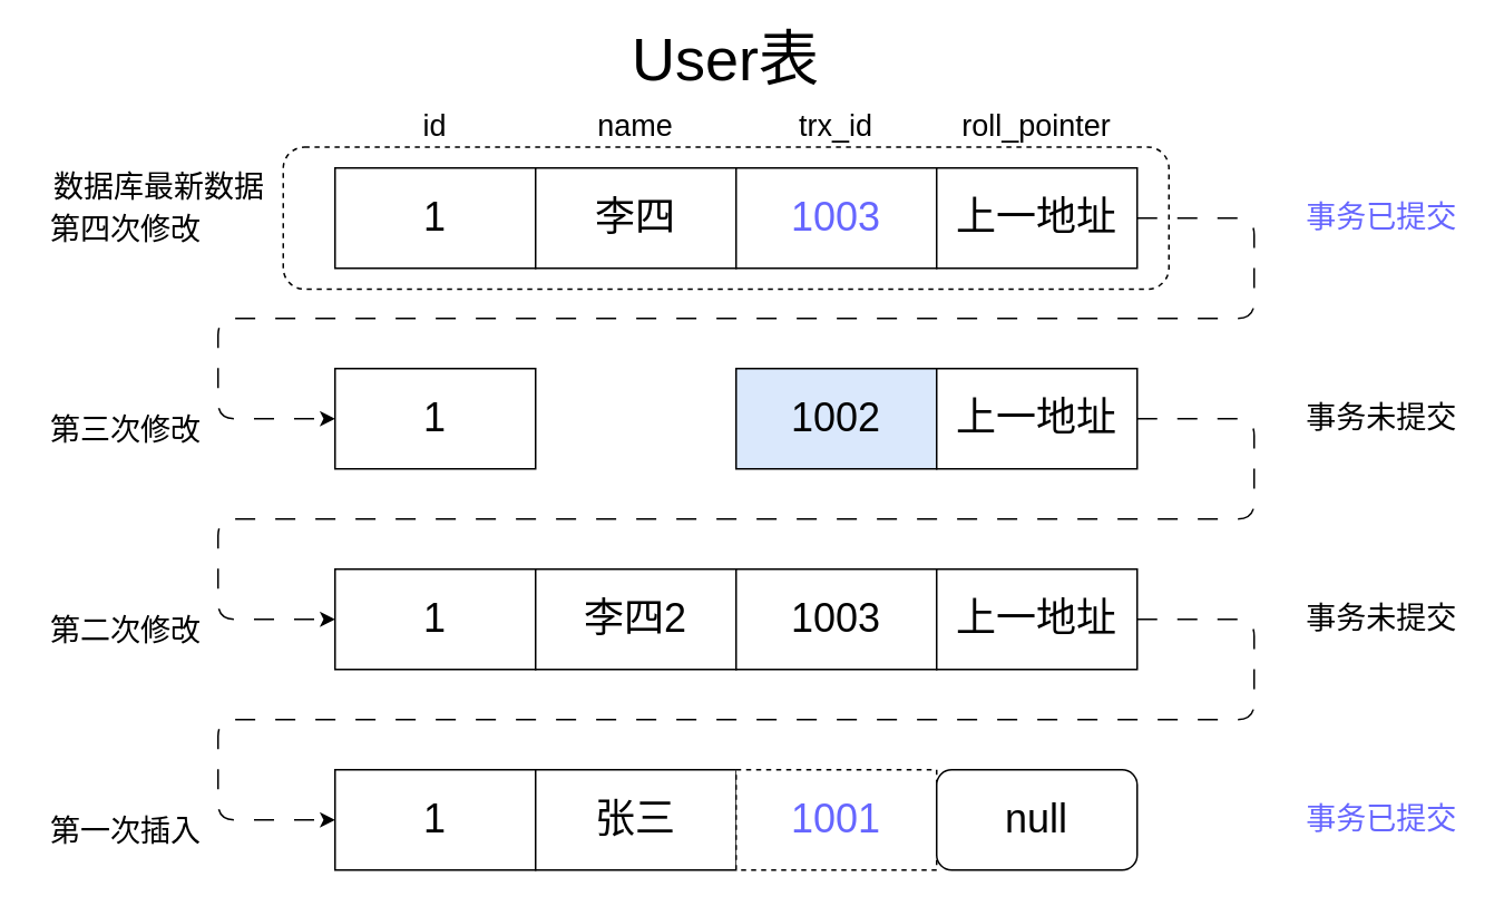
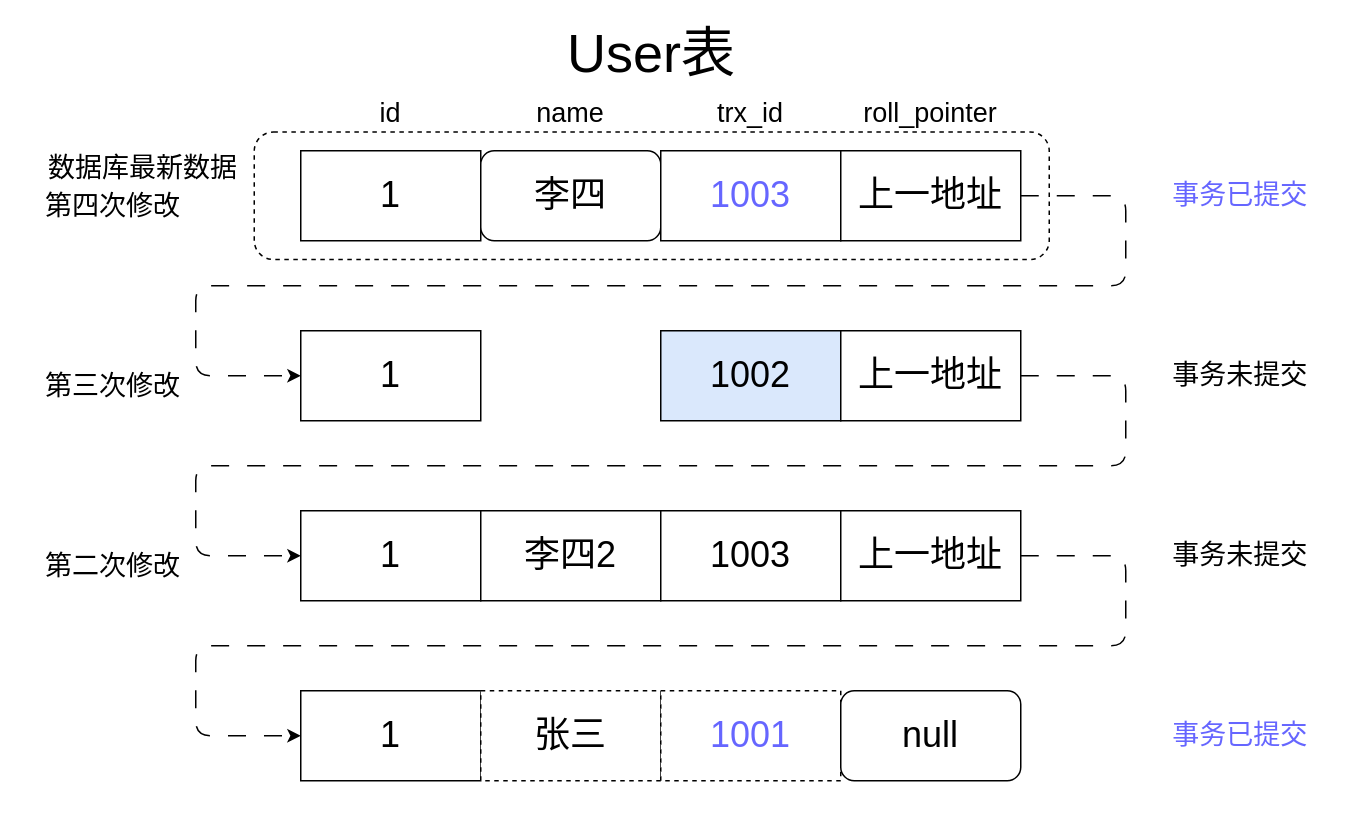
  <mxCell id="0" />
  <mxCell id="1" parent="0" />
  <mxCell id="2" value="" style="rounded=1;whiteSpace=wrap;html=1;fontSize=18;dashed=1;" parent="1" vertex="1"><mxGeometry x="169" y="87.5" width="530" height="85" as="geometry" /></mxCell>
  <mxCell id="3" value="&lt;font style=&quot;font-size: 24px;&quot;&gt;1&lt;/font&gt;" style="rounded=0;whiteSpace=wrap;html=1;" parent="1" vertex="1"><mxGeometry x="200" y="100" width="120" height="60" as="geometry" /></mxCell>
- <mxCell id="4" value="&lt;span style=&quot;font-size: 24px;&quot;&gt;李四&lt;/span&gt;" style="rounded=0;whiteSpace=wrap;html=1;" parent="1" vertex="1"><mxGeometry x="320" y="100" width="120" height="60" as="geometry" /></mxCell>
+ <mxCell id="4" value="&lt;span style=&quot;font-size: 24px;&quot;&gt;李四&lt;/span&gt;" style="whiteSpace=wrap;html=1;rounded=1;" parent="1" vertex="1"><mxGeometry x="320" y="100" width="120" height="60" as="geometry" /></mxCell>
  <mxCell id="5" value="&lt;span style=&quot;font-size: 24px;&quot;&gt;&lt;font color=&quot;#6666ff&quot;&gt;1003&lt;/font&gt;&lt;/span&gt;" style="rounded=0;whiteSpace=wrap;html=1;" parent="1" vertex="1"><mxGeometry x="440" y="100" width="120" height="60" as="geometry" /></mxCell>
  <mxCell id="6" value="&lt;span style=&quot;font-size: 24px;&quot;&gt;上一地址&lt;/span&gt;" style="rounded=0;whiteSpace=wrap;html=1;" parent="1" vertex="1"><mxGeometry x="560" y="100" width="120" height="60" as="geometry" /></mxCell>
  <mxCell id="7" value="&lt;span style=&quot;font-size: 24px;&quot;&gt;1&lt;/span&gt;" style="rounded=0;whiteSpace=wrap;html=1;" parent="1" vertex="1"><mxGeometry x="200" y="220" width="120" height="60" as="geometry" /></mxCell>
  <mxCell id="8" value="&lt;span style=&quot;font-size: 24px;&quot;&gt;1002&lt;/span&gt;" style="rounded=0;whiteSpace=wrap;html=1;fillColor=#dae8fc;" parent="1" vertex="1"><mxGeometry x="440" y="220" width="120" height="60" as="geometry" /></mxCell>
  <mxCell id="9" style="edgeStyle=none;html=1;exitX=1;exitY=0.5;exitDx=0;exitDy=0;entryX=0;entryY=0.5;entryDx=0;entryDy=0;fontSize=18;dashed=1;dashPattern=12 12;" parent="1" source="10" target="11" edge="1"><mxGeometry relative="1" as="geometry"><Array as="points"><mxPoint x="750" y="250" /><mxPoint x="750" y="310" /><mxPoint x="130" y="310" /><mxPoint x="130" y="370" /></Array></mxGeometry></mxCell>
  <mxCell id="10" value="&lt;span style=&quot;font-size: 24px;&quot;&gt;上一地址&lt;/span&gt;" style="rounded=0;whiteSpace=wrap;html=1;" parent="1" vertex="1"><mxGeometry x="560" y="220" width="120" height="60" as="geometry" /></mxCell>
  <mxCell id="11" value="&lt;span style=&quot;font-size: 24px;&quot;&gt;1&lt;/span&gt;" style="rounded=0;whiteSpace=wrap;html=1;" parent="1" vertex="1"><mxGeometry x="200" y="340" width="120" height="60" as="geometry" /></mxCell>
  <mxCell id="12" value="&lt;span style=&quot;font-size: 24px;&quot;&gt;李四2&lt;/span&gt;" style="rounded=0;whiteSpace=wrap;html=1;" parent="1" vertex="1"><mxGeometry x="320" y="340" width="120" height="60" as="geometry" /></mxCell>
  <mxCell id="13" value="&lt;span style=&quot;font-size: 24px;&quot;&gt;1003&lt;/span&gt;" style="rounded=0;whiteSpace=wrap;html=1;" parent="1" vertex="1"><mxGeometry x="440" y="340" width="120" height="60" as="geometry" /></mxCell>
  <mxCell id="14" style="edgeStyle=none;html=1;exitX=1;exitY=0.5;exitDx=0;exitDy=0;entryX=0;entryY=0.5;entryDx=0;entryDy=0;dashed=1;dashPattern=12 12;fontSize=18;" parent="1" source="15" target="16" edge="1"><mxGeometry relative="1" as="geometry"><Array as="points"><mxPoint x="750" y="370" /><mxPoint x="750" y="430" /><mxPoint x="130" y="430" /><mxPoint x="130" y="490" /></Array></mxGeometry></mxCell>
  <mxCell id="15" value="&lt;span style=&quot;font-size: 24px;&quot;&gt;上一地址&lt;/span&gt;" style="rounded=0;whiteSpace=wrap;html=1;" parent="1" vertex="1"><mxGeometry x="560" y="340" width="120" height="60" as="geometry" /></mxCell>
  <mxCell id="16" value="&lt;span style=&quot;font-size: 24px;&quot;&gt;1&lt;/span&gt;" style="rounded=0;whiteSpace=wrap;html=1;" parent="1" vertex="1"><mxGeometry x="200" y="460" width="120" height="60" as="geometry" /></mxCell>
- <mxCell id="17" value="&lt;span style=&quot;font-size: 24px;&quot;&gt;张三&lt;/span&gt;" style="rounded=0;whiteSpace=wrap;html=1;" parent="1" vertex="1"><mxGeometry x="320" y="460" width="120" height="60" as="geometry" /></mxCell>
+ <mxCell id="17" value="&lt;span style=&quot;font-size: 24px;&quot;&gt;张三&lt;/span&gt;" style="rounded=0;whiteSpace=wrap;html=1;dashed=1;" parent="1" vertex="1"><mxGeometry x="320" y="460" width="120" height="60" as="geometry" /></mxCell>
  <mxCell id="18" value="&lt;span style=&quot;font-size: 24px;&quot;&gt;&lt;font color=&quot;#6666ff&quot;&gt;1001&lt;/font&gt;&lt;/span&gt;" style="rounded=0;whiteSpace=wrap;html=1;dashed=1;" parent="1" vertex="1"><mxGeometry x="440" y="460" width="120" height="60" as="geometry" /></mxCell>
  <mxCell id="19" value="&lt;span style=&quot;font-size: 24px;&quot;&gt;null&lt;/span&gt;" style="whiteSpace=wrap;html=1;rounded=1;" parent="1" vertex="1"><mxGeometry x="560" y="460" width="120" height="60" as="geometry" /></mxCell>
  <mxCell id="20" value="&lt;font style=&quot;font-size: 18px;&quot;&gt;id&lt;/font&gt;" style="text;html=1;strokeColor=none;fillColor=none;align=center;verticalAlign=middle;whiteSpace=wrap;rounded=0;" parent="1" vertex="1"><mxGeometry x="230" y="60" width="60" height="30" as="geometry" /></mxCell>
  <mxCell id="21" value="&lt;font style=&quot;font-size: 18px;&quot;&gt;name&lt;br&gt;&lt;/font&gt;" style="text;html=1;strokeColor=none;fillColor=none;align=center;verticalAlign=middle;whiteSpace=wrap;rounded=0;" parent="1" vertex="1"><mxGeometry x="350" y="60" width="60" height="30" as="geometry" /></mxCell>
  <mxCell id="22" value="&lt;font style=&quot;font-size: 18px;&quot;&gt;trx_id&lt;br&gt;&lt;/font&gt;" style="text;html=1;strokeColor=none;fillColor=none;align=center;verticalAlign=middle;whiteSpace=wrap;rounded=0;" parent="1" vertex="1"><mxGeometry x="470" y="60" width="60" height="30" as="geometry" /></mxCell>
  <mxCell id="23" value="&lt;font style=&quot;font-size: 18px;&quot;&gt;roll_pointer&lt;br&gt;&lt;/font&gt;" style="text;html=1;strokeColor=none;fillColor=none;align=center;verticalAlign=middle;whiteSpace=wrap;rounded=0;" parent="1" vertex="1"><mxGeometry x="570" y="60" width="100" height="30" as="geometry" /></mxCell>
  <mxCell id="24" value="&lt;font style=&quot;font-size: 36px;&quot;&gt;User表&lt;/font&gt;" style="text;html=1;strokeColor=none;fillColor=none;align=center;verticalAlign=middle;whiteSpace=wrap;rounded=0;fontSize=18;" parent="1" vertex="1"><mxGeometry x="361" y="20" width="146" height="30" as="geometry" /></mxCell>
- <mxCell id="25" value="&lt;font style=&quot;font-size: 18px;&quot;&gt;第一次插入&lt;/font&gt;" style="text;html=1;strokeColor=none;fillColor=none;align=center;verticalAlign=middle;whiteSpace=wrap;rounded=0;fontSize=36;" parent="1" vertex="1"><mxGeometry x="20" y="475" width="110" height="30" as="geometry" /></mxCell>
  <mxCell id="26" value="&lt;font style=&quot;font-size: 18px;&quot;&gt;第二次修改&lt;/font&gt;" style="text;html=1;strokeColor=none;fillColor=none;align=center;verticalAlign=middle;whiteSpace=wrap;rounded=0;fontSize=36;" parent="1" vertex="1"><mxGeometry x="20" y="355" width="110" height="30" as="geometry" /></mxCell>
  <mxCell id="27" value="&lt;font style=&quot;font-size: 18px;&quot;&gt;第三次修改&lt;/font&gt;" style="text;html=1;strokeColor=none;fillColor=none;align=center;verticalAlign=middle;whiteSpace=wrap;rounded=0;fontSize=36;" parent="1" vertex="1"><mxGeometry x="20" y="235" width="110" height="30" as="geometry" /></mxCell>
  <mxCell id="28" value="&lt;font style=&quot;font-size: 18px;&quot;&gt;第四次修改&lt;/font&gt;" style="text;html=1;strokeColor=none;fillColor=none;align=center;verticalAlign=middle;whiteSpace=wrap;rounded=0;fontSize=36;" parent="1" vertex="1"><mxGeometry x="20" y="115" width="110" height="30" as="geometry" /></mxCell>
  <mxCell id="29" value="&lt;span style=&quot;font-size: 18px;&quot;&gt;数据库最新数据&lt;/span&gt;" style="text;html=1;strokeColor=none;fillColor=none;align=center;verticalAlign=middle;whiteSpace=wrap;rounded=0;fontSize=36;" parent="1" vertex="1"><mxGeometry x="20" y="90" width="150" height="30" as="geometry" /></mxCell>
  <mxCell id="30" value="&lt;font style=&quot;font-size: 18px;&quot;&gt;事务已提交&lt;/font&gt;" style="text;html=1;strokeColor=none;fillColor=none;align=center;verticalAlign=middle;whiteSpace=wrap;rounded=0;fontColor=#6666FF;" parent="1" vertex="1"><mxGeometry x="775" y="115" width="103" height="30" as="geometry" /></mxCell>
  <mxCell id="31" value="&lt;font style=&quot;font-size: 18px;&quot;&gt;事务未提交&lt;/font&gt;" style="text;html=1;strokeColor=none;fillColor=none;align=center;verticalAlign=middle;whiteSpace=wrap;rounded=0;" parent="1" vertex="1"><mxGeometry x="775" y="235" width="103" height="30" as="geometry" /></mxCell>
  <mxCell id="32" value="&lt;font style=&quot;font-size: 18px;&quot;&gt;事务未提交&lt;/font&gt;" style="text;html=1;strokeColor=none;fillColor=none;align=center;verticalAlign=middle;whiteSpace=wrap;rounded=0;" parent="1" vertex="1"><mxGeometry x="775" y="355" width="103" height="30" as="geometry" /></mxCell>
  <mxCell id="33" value="&lt;font style=&quot;font-size: 18px;&quot;&gt;事务已提交&lt;/font&gt;" style="text;html=1;strokeColor=none;fillColor=none;align=center;verticalAlign=middle;whiteSpace=wrap;rounded=0;fontColor=#6666FF;" parent="1" vertex="1"><mxGeometry x="775" y="475" width="103" height="30" as="geometry" /></mxCell>
  <mxCell id="34" style="edgeStyle=none;html=1;exitX=1;exitY=0.5;exitDx=0;exitDy=0;fontSize=18;dashed=1;dashPattern=12 12;entryX=0;entryY=0.5;entryDx=0;entryDy=0;" parent="1" source="6" target="7" edge="1"><mxGeometry relative="1" as="geometry"><Array as="points"><mxPoint x="750" y="130" /><mxPoint x="750" y="190" /><mxPoint x="130" y="190" /><mxPoint x="130" y="250" /></Array><mxPoint x="680" y="130" as="sourcePoint" /><mxPoint x="200" y="250" as="targetPoint" /></mxGeometry></mxCell>
